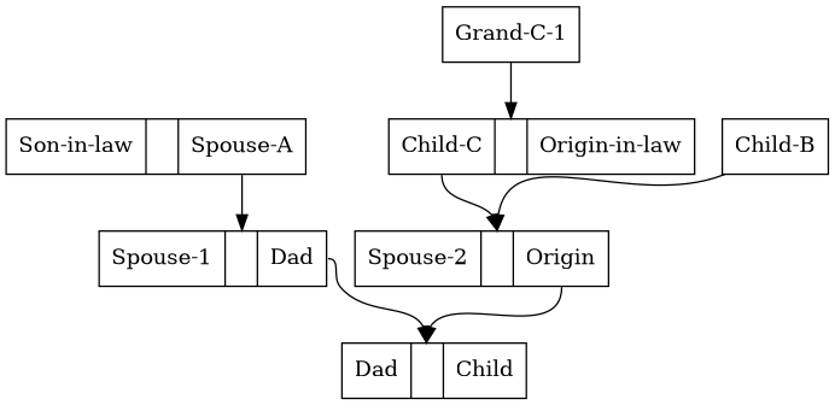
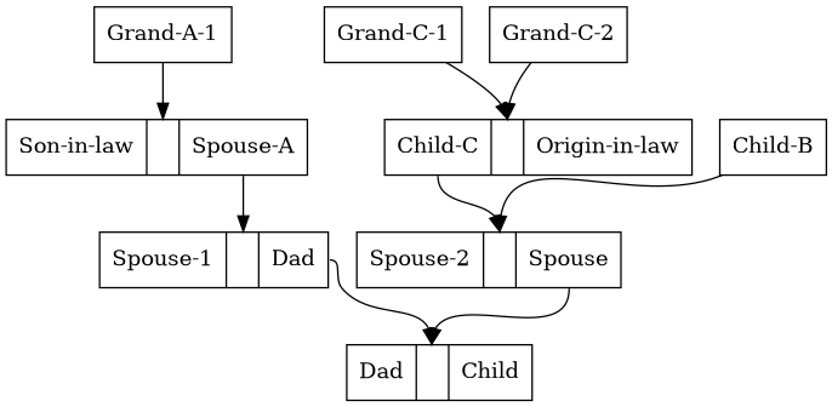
  digraph {
    rankdir=TB
    node [shape=record]
    edge [headport=p tailport=i]
    n1 [label="<h>Dad |<p>|<w>Child "]
    n2 [label="<h>Spouse-1 |<p>|<w>Dad "]
    n3 [label="<h>Son-in-law |<p>|<w>Spouse-A "]
-   n4 [label="<h>Spouse-2 |<p>|<w>Origin "]
+   n4 [label="<h>Spouse-2 |<p>|<w>Spouse "]
    n5 [label="<h>Child-C |<p>|<w>Origin-in-law "]
+   n6 [label="<i> Grand-A-1 "]
    n7 [label="<i> Child-B "]
    n8 [label="<i> Grand-C-1 "]
+   n9 [label="<i> Grand-C-2 "]
    n2 -> n1 [tailport=w]
    n3 -> n2 [tailport=w]
    n4 -> n1 [tailport=w]
    n5 -> n4 [tailport=h]
+   n6 -> n3
    n7 -> n4
    n8 -> n5
+   n9 -> n5
  }
